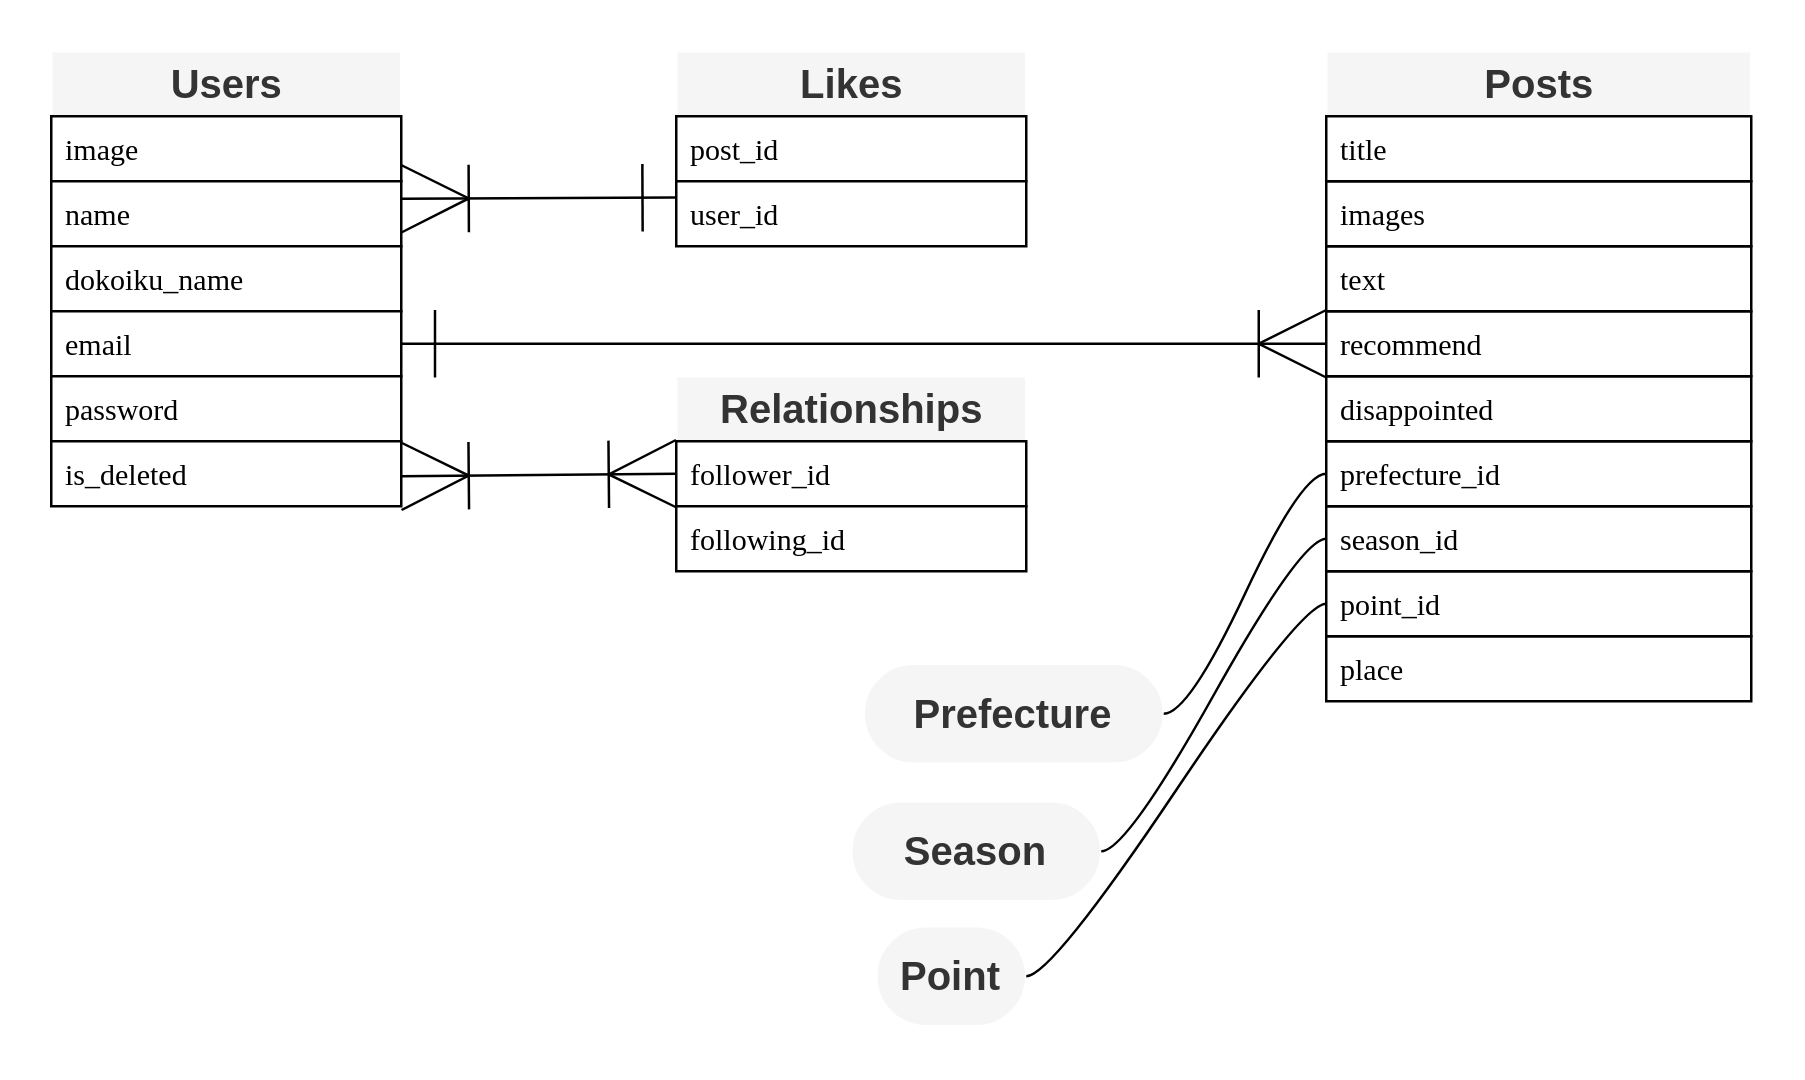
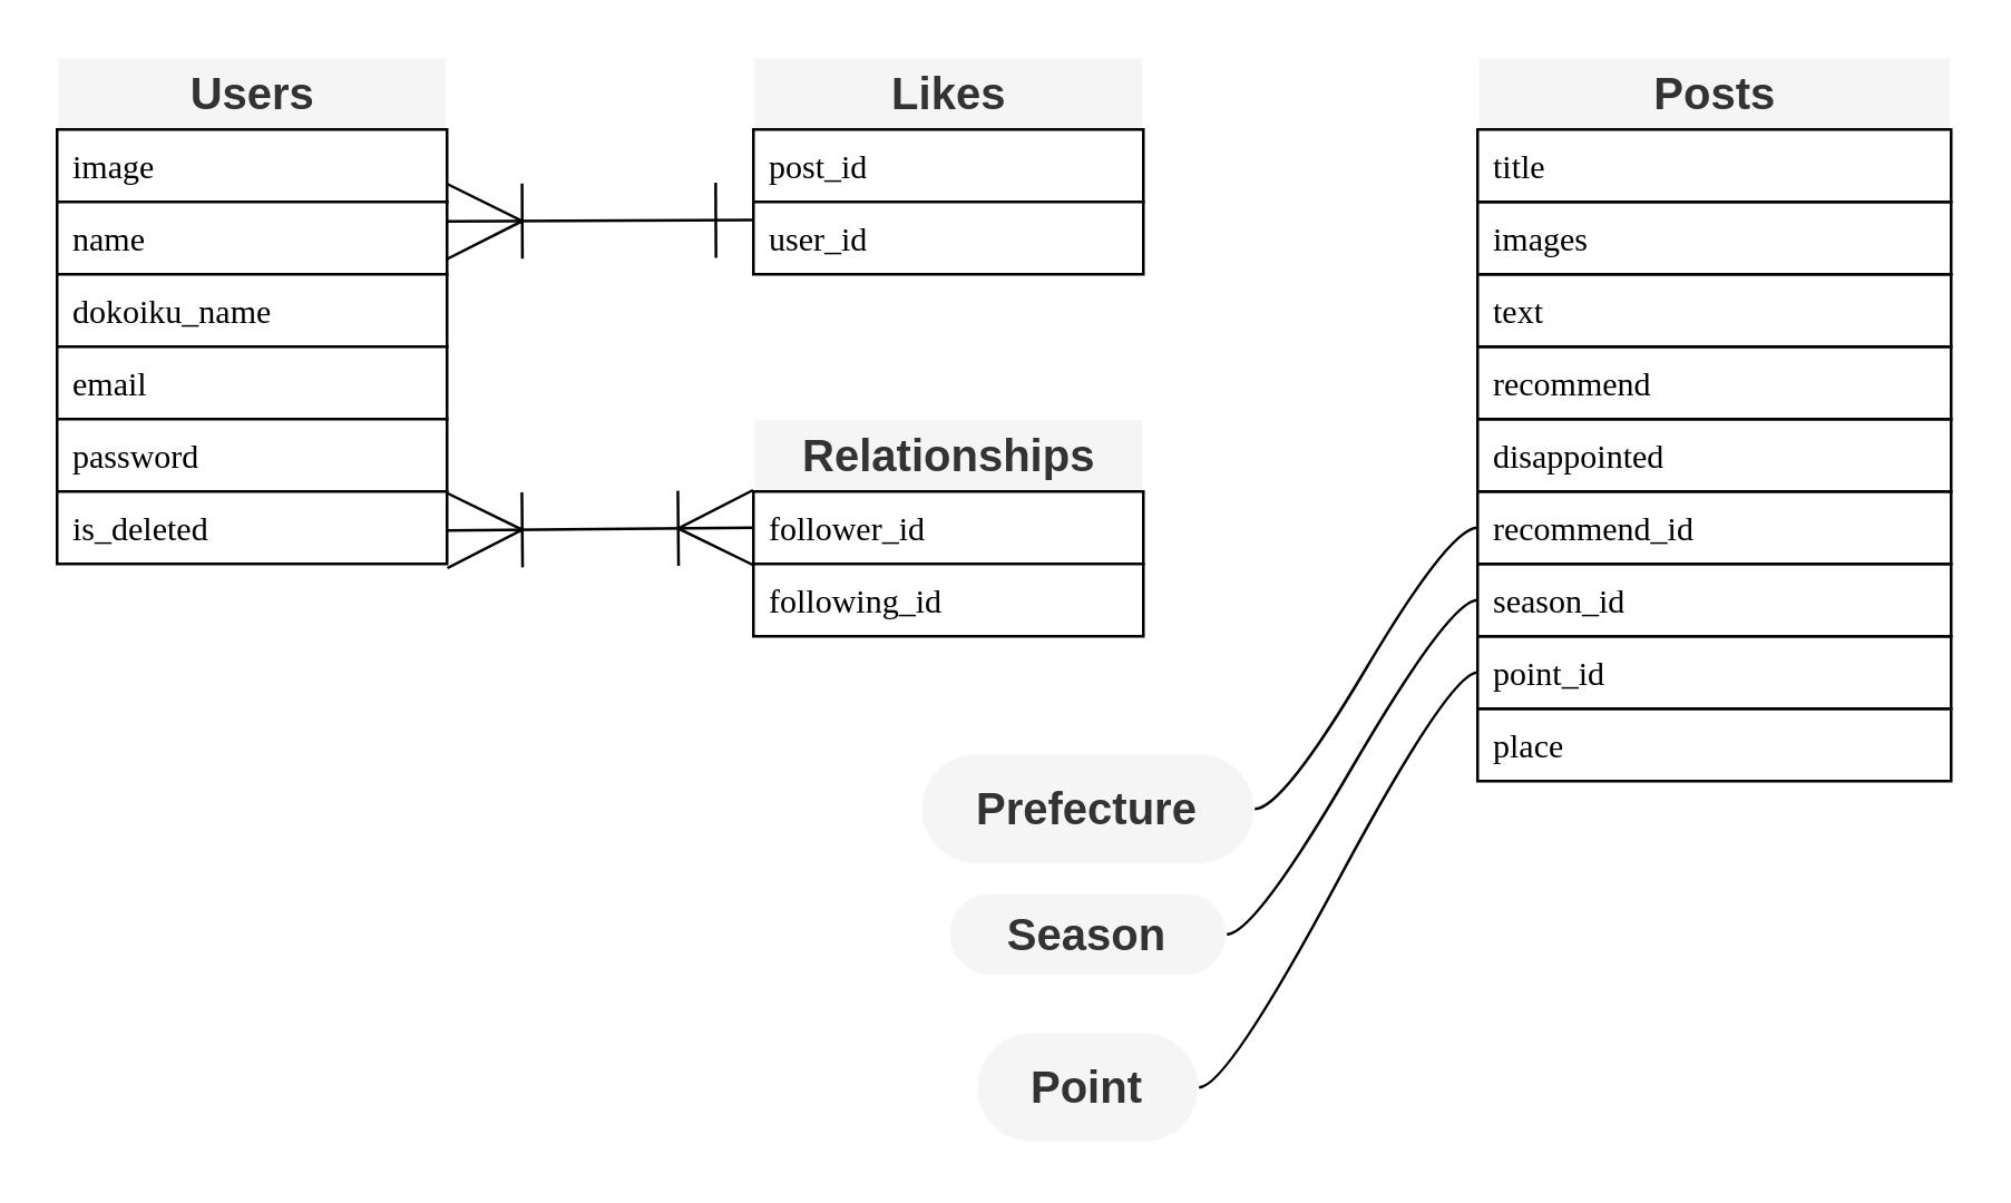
  <mxCell id="0" />
  <mxCell id="1" parent="0" />
  <mxCell id="2" value="Posts" style="swimlane;fontStyle=1;childLayout=stackLayout;horizontal=1;startSize=26;horizontalStack=0;resizeParent=1;resizeParentMax=0;resizeLast=0;collapsible=1;marginBottom=0;html=1;fillColor=#f5f5f5;strokeColor=#FFFFFF;fontColor=#333333;swimlaneFillColor=default;gradientColor=none;fontSize=16;fontFamily=Helvetica;" vertex="1" parent="1"><mxGeometry x="530" y="20" width="170" height="260" as="geometry" /></mxCell>
  <mxCell id="3" value="title" style="text;strokeColor=default;fillColor=none;align=left;verticalAlign=top;spacingLeft=4;spacingRight=4;overflow=hidden;rotatable=0;points=[[0,0.5],[1,0.5]];portConstraint=eastwest;whiteSpace=wrap;html=1;fontStyle=0;fontFamily=Verdana;" vertex="1" parent="2"><mxGeometry y="26" width="170" height="26" as="geometry" /></mxCell>
  <mxCell id="4" value="images" style="text;strokeColor=default;fillColor=none;align=left;verticalAlign=top;spacingLeft=4;spacingRight=4;overflow=hidden;rotatable=0;points=[[0,0.5],[1,0.5]];portConstraint=eastwest;whiteSpace=wrap;html=1;fontFamily=Verdana;" vertex="1" parent="2"><mxGeometry y="52" width="170" height="26" as="geometry" /></mxCell>
  <mxCell id="5" value="text" style="text;strokeColor=default;fillColor=none;align=left;verticalAlign=top;spacingLeft=4;spacingRight=4;overflow=hidden;rotatable=0;points=[[0,0.5],[1,0.5]];portConstraint=eastwest;whiteSpace=wrap;html=1;fontFamily=Verdana;" vertex="1" parent="2"><mxGeometry y="78" width="170" height="26" as="geometry" /></mxCell>
  <mxCell id="6" value="recommend" style="text;strokeColor=default;fillColor=none;align=left;verticalAlign=top;spacingLeft=4;spacingRight=4;overflow=hidden;rotatable=0;points=[[0,0.5],[1,0.5]];portConstraint=eastwest;whiteSpace=wrap;html=1;fontFamily=Verdana;fontSize=12;" vertex="1" parent="2"><mxGeometry y="104" width="170" height="26" as="geometry" /></mxCell>
  <mxCell id="7" value="disappointed" style="text;strokeColor=default;fillColor=none;align=left;verticalAlign=top;spacingLeft=4;spacingRight=4;overflow=hidden;rotatable=0;points=[[0,0.5],[1,0.5]];portConstraint=eastwest;whiteSpace=wrap;html=1;fontFamily=Verdana;fontSize=12;" vertex="1" parent="2"><mxGeometry y="130" width="170" height="26" as="geometry" /></mxCell>
- <mxCell id="8" value="prefecture_id" style="text;strokeColor=default;fillColor=none;align=left;verticalAlign=top;spacingLeft=4;spacingRight=4;overflow=hidden;rotatable=0;points=[[0,0.5],[1,0.5]];portConstraint=eastwest;whiteSpace=wrap;html=1;fontFamily=Verdana;fontSize=12;" vertex="1" parent="2"><mxGeometry y="156" width="170" height="26" as="geometry" /></mxCell>
+ <mxCell id="8" value="recommend_id" style="text;strokeColor=default;fillColor=none;align=left;verticalAlign=top;spacingLeft=4;spacingRight=4;overflow=hidden;rotatable=0;points=[[0,0.5],[1,0.5]];portConstraint=eastwest;whiteSpace=wrap;html=1;fontFamily=Verdana;fontSize=12;" vertex="1" parent="2"><mxGeometry y="156" width="170" height="26" as="geometry" /></mxCell>
  <mxCell id="9" value="season_id" style="text;strokeColor=default;fillColor=none;align=left;verticalAlign=top;spacingLeft=4;spacingRight=4;overflow=hidden;rotatable=0;points=[[0,0.5],[1,0.5]];portConstraint=eastwest;whiteSpace=wrap;html=1;fontFamily=Verdana;fontSize=12;" vertex="1" parent="2"><mxGeometry y="182" width="170" height="26" as="geometry" /></mxCell>
  <mxCell id="10" value="point_id" style="text;strokeColor=default;fillColor=none;align=left;verticalAlign=top;spacingLeft=4;spacingRight=4;overflow=hidden;rotatable=0;points=[[0,0.5],[1,0.5]];portConstraint=eastwest;whiteSpace=wrap;html=1;fontFamily=Verdana;fontSize=12;" vertex="1" parent="2"><mxGeometry y="208" width="170" height="26" as="geometry" /></mxCell>
  <mxCell id="11" value="place" style="text;strokeColor=default;fillColor=none;align=left;verticalAlign=top;spacingLeft=4;spacingRight=4;overflow=hidden;rotatable=0;points=[[0,0.5],[1,0.5]];portConstraint=eastwest;whiteSpace=wrap;html=1;fontFamily=Verdana;fontSize=12;" vertex="1" parent="2"><mxGeometry y="234" width="170" height="26" as="geometry" /></mxCell>
  <mxCell id="12" value="Users" style="swimlane;fontStyle=1;childLayout=stackLayout;horizontal=1;startSize=26;fillColor=#f5f5f5;horizontalStack=0;resizeParent=1;resizeParentMax=0;resizeLast=0;collapsible=1;marginBottom=0;html=1;strokeColor=#FFFFFF;strokeWidth=1;fontFamily=Helvetica;fontSize=16;fontColor=#333333;" vertex="1" parent="1"><mxGeometry x="20" y="20" width="140" height="182" as="geometry" /></mxCell>
  <mxCell id="13" value="image" style="text;strokeColor=default;fillColor=default;align=left;verticalAlign=top;spacingLeft=4;spacingRight=4;overflow=hidden;rotatable=0;points=[[0,0.5],[1,0.5]];portConstraint=eastwest;whiteSpace=wrap;html=1;strokeWidth=1;fontFamily=Verdana;fontSize=12;" vertex="1" parent="12"><mxGeometry y="26" width="140" height="26" as="geometry" /></mxCell>
  <mxCell id="14" value="name" style="text;strokeColor=default;fillColor=default;align=left;verticalAlign=top;spacingLeft=4;spacingRight=4;overflow=hidden;rotatable=0;points=[[0,0.5],[1,0.5]];portConstraint=eastwest;whiteSpace=wrap;html=1;strokeWidth=1;fontFamily=Verdana;fontSize=12;" vertex="1" parent="12"><mxGeometry y="52" width="140" height="26" as="geometry" /></mxCell>
  <mxCell id="15" value="dokoiku_name" style="text;strokeColor=default;fillColor=default;align=left;verticalAlign=top;spacingLeft=4;spacingRight=4;overflow=hidden;rotatable=0;points=[[0,0.5],[1,0.5]];portConstraint=eastwest;whiteSpace=wrap;html=1;strokeWidth=1;fontFamily=Verdana;fontSize=12;" vertex="1" parent="12"><mxGeometry y="78" width="140" height="26" as="geometry" /></mxCell>
  <mxCell id="16" value="email" style="text;strokeColor=default;fillColor=default;align=left;verticalAlign=top;spacingLeft=4;spacingRight=4;overflow=hidden;rotatable=0;points=[[0,0.5],[1,0.5]];portConstraint=eastwest;whiteSpace=wrap;html=1;strokeWidth=1;fontFamily=Verdana;fontSize=12;" vertex="1" parent="12"><mxGeometry y="104" width="140" height="26" as="geometry" /></mxCell>
  <mxCell id="17" value="password" style="text;strokeColor=default;fillColor=default;align=left;verticalAlign=top;spacingLeft=4;spacingRight=4;overflow=hidden;rotatable=0;points=[[0,0.5],[1,0.5]];portConstraint=eastwest;whiteSpace=wrap;html=1;strokeWidth=1;fontFamily=Verdana;fontSize=12;" vertex="1" parent="12"><mxGeometry y="130" width="140" height="26" as="geometry" /></mxCell>
  <mxCell id="18" value="is_deleted" style="text;strokeColor=default;fillColor=default;align=left;verticalAlign=top;spacingLeft=4;spacingRight=4;overflow=hidden;rotatable=0;points=[[0,0.5],[1,0.5]];portConstraint=eastwest;whiteSpace=wrap;html=1;strokeWidth=1;fontFamily=Verdana;fontSize=12;" vertex="1" parent="12"><mxGeometry y="156" width="140" height="26" as="geometry" /></mxCell>
  <mxCell id="19" value="Relationships" style="swimlane;fontStyle=1;childLayout=stackLayout;horizontal=1;startSize=26;fillColor=#f5f5f5;horizontalStack=0;resizeParent=1;resizeParentMax=0;resizeLast=0;collapsible=1;marginBottom=0;html=1;strokeColor=#FFFFFF;strokeWidth=1;fontFamily=Helvetica;fontSize=16;fontColor=#333333;" vertex="1" parent="1"><mxGeometry x="270" y="150" width="140" height="78" as="geometry" /></mxCell>
  <mxCell id="20" value="follower_id" style="text;strokeColor=default;fillColor=default;align=left;verticalAlign=top;spacingLeft=4;spacingRight=4;overflow=hidden;rotatable=0;points=[[0,0.5],[1,0.5]];portConstraint=eastwest;whiteSpace=wrap;html=1;strokeWidth=1;fontFamily=Verdana;fontSize=12;" vertex="1" parent="19"><mxGeometry y="26" width="140" height="26" as="geometry" /></mxCell>
  <mxCell id="21" value="following_id" style="text;strokeColor=default;fillColor=default;align=left;verticalAlign=top;spacingLeft=4;spacingRight=4;overflow=hidden;rotatable=0;points=[[0,0.5],[1,0.5]];portConstraint=eastwest;whiteSpace=wrap;html=1;strokeWidth=1;fontFamily=Verdana;fontSize=12;" vertex="1" parent="19"><mxGeometry y="52" width="140" height="26" as="geometry" /></mxCell>
  <mxCell id="22" style="edgeStyle=none;html=1;exitX=0;exitY=0.5;exitDx=0;exitDy=0;fontFamily=Verdana;fontSize=12;startArrow=ERone;startFill=0;endArrow=ERoneToMany;endFill=0;startSize=25;endSize=25;" edge="1" parent="19" source="19" target="20"><mxGeometry relative="1" as="geometry" /></mxCell>
  <mxCell id="23" style="edgeStyle=none;html=1;exitX=0;exitY=0.75;exitDx=0;exitDy=0;fontFamily=Verdana;fontSize=12;startArrow=ERone;startFill=0;endArrow=ERoneToMany;endFill=0;startSize=25;endSize=25;" edge="1" parent="1" source="24"><mxGeometry relative="1" as="geometry"><mxPoint x="160" y="79" as="targetPoint" /></mxGeometry></mxCell>
  <mxCell id="24" value="Likes" style="swimlane;fontStyle=1;childLayout=stackLayout;horizontal=1;startSize=26;horizontalStack=0;resizeParent=1;resizeParentMax=0;resizeLast=0;collapsible=1;marginBottom=0;html=1;strokeWidth=1;fontFamily=Helvetica;fontSize=16;fillColor=#f5f5f5;fontColor=#333333;strokeColor=#FFFFFF;" vertex="1" parent="1"><mxGeometry x="270" y="20" width="140" height="78" as="geometry" /></mxCell>
  <mxCell id="25" value="post_id" style="text;strokeColor=default;fillColor=default;align=left;verticalAlign=top;spacingLeft=4;spacingRight=4;overflow=hidden;rotatable=0;points=[[0,0.5],[1,0.5]];portConstraint=eastwest;whiteSpace=wrap;html=1;strokeWidth=1;fontFamily=Verdana;fontSize=12;" vertex="1" parent="24"><mxGeometry y="26" width="140" height="26" as="geometry" /></mxCell>
  <mxCell id="26" value="user_id" style="text;strokeColor=default;fillColor=default;align=left;verticalAlign=top;spacingLeft=4;spacingRight=4;overflow=hidden;rotatable=0;points=[[0,0.5],[1,0.5]];portConstraint=eastwest;whiteSpace=wrap;html=1;strokeWidth=1;fontFamily=Verdana;fontSize=12;" vertex="1" parent="24"><mxGeometry y="52" width="140" height="26" as="geometry" /></mxCell>
- <mxCell id="27" style="edgeStyle=none;html=1;exitX=1;exitY=0.5;exitDx=0;exitDy=0;entryX=0;entryY=0.5;entryDx=0;entryDy=0;fontFamily=Verdana;fontSize=12;startArrow=ERone;startFill=0;endArrow=ERoneToMany;endFill=0;startSize=25;endSize=25;" edge="1" parent="1" source="16" target="6"><mxGeometry relative="1" as="geometry" /></mxCell>
  <mxCell id="28" style="edgeStyle=none;html=1;exitX=0;exitY=0.5;exitDx=0;exitDy=0;fontFamily=Verdana;fontSize=12;startArrow=ERoneToMany;startFill=0;endArrow=ERoneToMany;endFill=0;startSize=25;endSize=25;" edge="1" parent="1" source="20"><mxGeometry relative="1" as="geometry"><mxPoint x="160" y="190" as="targetPoint" /></mxGeometry></mxCell>
- <mxCell id="29" value="Prefecture" style="whiteSpace=wrap;html=1;rounded=1;arcSize=50;align=center;verticalAlign=middle;strokeWidth=1;autosize=1;spacing=4;treeFolding=1;treeMoving=1;newEdgeStyle={&quot;edgeStyle&quot;:&quot;entityRelationEdgeStyle&quot;,&quot;startArrow&quot;:&quot;none&quot;,&quot;endArrow&quot;:&quot;none&quot;,&quot;segment&quot;:10,&quot;curved&quot;:1,&quot;sourcePerimeterSpacing&quot;:0,&quot;targetPerimeterSpacing&quot;:0};strokeColor=#FFFFFF;fontFamily=Helvetica;fontSize=16;fillColor=#f5f5f5;fontColor=#333333;fontStyle=1" vertex="1" parent="1"><mxGeometry x="345" y="265" width="120" height="40" as="geometry" /></mxCell>
+ <mxCell id="29" value="Prefecture" style="whiteSpace=wrap;html=1;rounded=1;arcSize=50;align=center;verticalAlign=middle;strokeWidth=1;autosize=1;spacing=4;treeFolding=1;treeMoving=1;newEdgeStyle={&quot;edgeStyle&quot;:&quot;entityRelationEdgeStyle&quot;,&quot;startArrow&quot;:&quot;none&quot;,&quot;endArrow&quot;:&quot;none&quot;,&quot;segment&quot;:10,&quot;curved&quot;:1,&quot;sourcePerimeterSpacing&quot;:0,&quot;targetPerimeterSpacing&quot;:0};strokeColor=#FFFFFF;fontFamily=Helvetica;fontSize=16;fillColor=#f5f5f5;fontColor=#333333;fontStyle=1" vertex="1" parent="1"><mxGeometry x="330" y="270" width="120" height="40" as="geometry" /></mxCell>
  <mxCell id="30" value="" style="edgeStyle=entityRelationEdgeStyle;startArrow=none;endArrow=none;segment=10;curved=1;sourcePerimeterSpacing=0;targetPerimeterSpacing=0;fontFamily=Verdana;fontSize=12;startSize=25;endSize=25;exitX=0;exitY=0.5;exitDx=0;exitDy=0;startFill=0;" edge="1" target="29" parent="1" source="8"><mxGeometry relative="1" as="geometry"><mxPoint x="420" y="280" as="sourcePoint" /></mxGeometry></mxCell>
- <mxCell id="31" value="Season" style="whiteSpace=wrap;html=1;rounded=1;arcSize=50;align=center;verticalAlign=middle;strokeWidth=1;autosize=1;spacing=4;treeFolding=1;treeMoving=1;newEdgeStyle={&quot;edgeStyle&quot;:&quot;entityRelationEdgeStyle&quot;,&quot;startArrow&quot;:&quot;none&quot;,&quot;endArrow&quot;:&quot;none&quot;,&quot;segment&quot;:10,&quot;curved&quot;:1,&quot;sourcePerimeterSpacing&quot;:0,&quot;targetPerimeterSpacing&quot;:0};strokeColor=#FFFFFF;fontFamily=Helvetica;fontSize=16;fillColor=#f5f5f5;fontColor=#333333;fontStyle=1" vertex="1" parent="1"><mxGeometry x="340" y="320" width="100" height="40" as="geometry" /></mxCell>
+ <mxCell id="31" value="Season" style="whiteSpace=wrap;html=1;rounded=1;arcSize=50;align=center;verticalAlign=middle;strokeWidth=1;autosize=1;spacing=4;treeFolding=1;treeMoving=1;newEdgeStyle={&quot;edgeStyle&quot;:&quot;entityRelationEdgeStyle&quot;,&quot;startArrow&quot;:&quot;none&quot;,&quot;endArrow&quot;:&quot;none&quot;,&quot;segment&quot;:10,&quot;curved&quot;:1,&quot;sourcePerimeterSpacing&quot;:0,&quot;targetPerimeterSpacing&quot;:0};strokeColor=#FFFFFF;fontFamily=Helvetica;fontSize=16;fillColor=#f5f5f5;fontColor=#333333;fontStyle=1" vertex="1" parent="1"><mxGeometry x="340" y="320" width="100" height="30" as="geometry" /></mxCell>
  <mxCell id="32" value="" style="edgeStyle=entityRelationEdgeStyle;startArrow=none;endArrow=none;segment=10;curved=1;sourcePerimeterSpacing=0;targetPerimeterSpacing=0;fontFamily=Helvetica;fontSize=16;startSize=25;endSize=25;exitX=0;exitY=0.5;exitDx=0;exitDy=0;" edge="1" target="31" parent="1" source="9"><mxGeometry relative="1" as="geometry"><mxPoint x="250" y="467" as="sourcePoint" /></mxGeometry></mxCell>
- <mxCell id="33" value="Point" style="whiteSpace=wrap;html=1;rounded=1;arcSize=50;align=center;verticalAlign=middle;strokeWidth=1;autosize=1;spacing=4;treeFolding=1;treeMoving=1;newEdgeStyle={&quot;edgeStyle&quot;:&quot;entityRelationEdgeStyle&quot;,&quot;startArrow&quot;:&quot;none&quot;,&quot;endArrow&quot;:&quot;none&quot;,&quot;segment&quot;:10,&quot;curved&quot;:1,&quot;sourcePerimeterSpacing&quot;:0,&quot;targetPerimeterSpacing&quot;:0};strokeColor=#FFFFFF;fontFamily=Helvetica;fontSize=16;fillColor=#f5f5f5;fontStyle=1;fontColor=#333333;" vertex="1" parent="1"><mxGeometry x="350" y="370" width="60" height="40" as="geometry" /></mxCell>
+ <mxCell id="33" value="Point" style="whiteSpace=wrap;html=1;rounded=1;arcSize=50;align=center;verticalAlign=middle;strokeWidth=1;autosize=1;spacing=4;treeFolding=1;treeMoving=1;newEdgeStyle={&quot;edgeStyle&quot;:&quot;entityRelationEdgeStyle&quot;,&quot;startArrow&quot;:&quot;none&quot;,&quot;endArrow&quot;:&quot;none&quot;,&quot;segment&quot;:10,&quot;curved&quot;:1,&quot;sourcePerimeterSpacing&quot;:0,&quot;targetPerimeterSpacing&quot;:0};strokeColor=#FFFFFF;fontFamily=Helvetica;fontSize=16;fillColor=#f5f5f5;fontStyle=1;fontColor=#333333;" vertex="1" parent="1"><mxGeometry x="350" y="370" width="80" height="40" as="geometry" /></mxCell>
  <mxCell id="34" value="" style="edgeStyle=entityRelationEdgeStyle;startArrow=none;endArrow=none;segment=10;curved=1;sourcePerimeterSpacing=0;targetPerimeterSpacing=0;fontFamily=Helvetica;fontSize=16;startSize=25;endSize=25;" edge="1" target="33" parent="1" source="10"><mxGeometry relative="1" as="geometry"><mxPoint x="235" y="397" as="sourcePoint" /></mxGeometry></mxCell>
